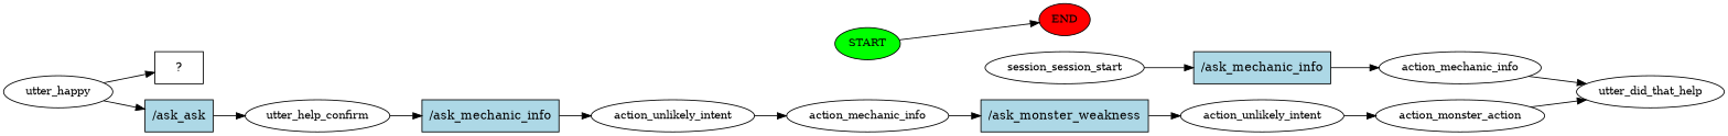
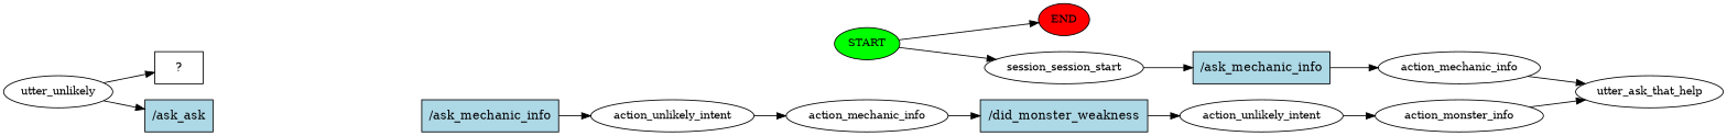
  digraph {
    rankdir=LR
    node [fontsize=12]
    n1 [fillcolor=green label=START style=filled]
    n2 [fillcolor=red label=END style=filled]
    n3 [label=session_session_start]
    n4 [fillcolor=lightblue label="/ask_mechanic_info" shape=rect style=filled fontsize=""]
    n5 [label=action_mechanic_info]
-   n6 [label=utter_did_that_help]
-   n7 [label=utter_happy]
+   n6 [label=utter_ask_that_help]
+   n7 [label=utter_unlikely]
    n8 [label="  ?  " shape=rect fontsize=""]
    n9 [fillcolor=lightblue label="/ask_ask" shape=rect style=filled fontsize=""]
-   n10 [label=utter_help_confirm]
    n11 [fillcolor=lightblue label="/ask_mechanic_info" shape=rect style=filled fontsize=""]
    n12 [label=action_unlikely_intent]
    n13 [label=action_mechanic_info]
-   n14 [fillcolor=lightblue label="/ask_monster_weakness" shape=rect style=filled fontsize=""]
+   n14 [fillcolor=lightblue label="/did_monster_weakness" shape=rect style=filled fontsize=""]
    n15 [label=action_unlikely_intent]
-   n16 [label=action_monster_action]
+   n16 [label=action_monster_info]
    n1 -> n2
+   n1 -> n3
    n3 -> n4
    n4 -> n5
    n5 -> n6
    n7 -> n8
    n7 -> n9
-   n9 -> n10
-   n10 -> n11
    n11 -> n12
    n12 -> n13
    n13 -> n14
    n14 -> n15
    n15 -> n16
    n16 -> n6
  }
